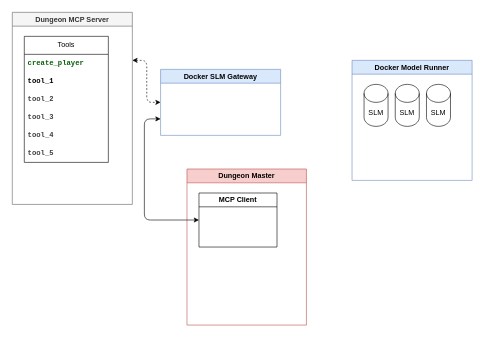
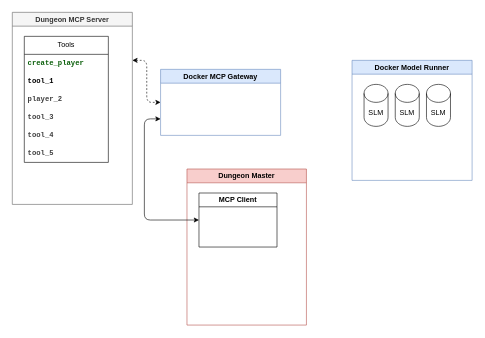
  <mxCell id="0" />
  <mxCell id="1" parent="0" />
  <mxCell id="2" value="Dungeon MCP Server" style="swimlane;whiteSpace=wrap;html=1;fillColor=#f5f5f5;fontColor=#333333;strokeColor=#666666;" vertex="1" parent="1"><mxGeometry x="20" y="20" width="200" height="320" as="geometry" /></mxCell>
  <mxCell id="3" value="Tools" style="swimlane;fontStyle=0;childLayout=stackLayout;horizontal=1;startSize=30;horizontalStack=0;resizeParent=1;resizeParentMax=0;resizeLast=0;collapsible=1;marginBottom=0;whiteSpace=wrap;html=1;" vertex="1" parent="2"><mxGeometry x="20" y="40" width="140" height="210" as="geometry" /></mxCell>
  <mxCell id="4" value="&lt;div style=&quot;color: rgb(0, 0, 0); background-color: rgb(255, 255, 255); font-family: Menlo, Monaco, &amp;quot;Courier New&amp;quot;, monospace; line-height: 21px; white-space: pre;&quot;&gt;&lt;span style=&quot;color: rgb(9, 94, 9); font-weight: bold;&quot;&gt;&lt;font&gt;create_player&lt;/font&gt;&lt;/span&gt;&lt;/div&gt;" style="text;strokeColor=none;fillColor=none;align=left;verticalAlign=middle;spacingLeft=4;spacingRight=4;overflow=hidden;points=[[0,0.5],[1,0.5]];portConstraint=eastwest;rotatable=0;whiteSpace=wrap;html=1;" vertex="1" parent="3"><mxGeometry y="30" width="140" height="30" as="geometry" /></mxCell>
  <mxCell id="5" value="&lt;div style=&quot;background-color: rgb(255, 255, 255); font-family: Menlo, Monaco, &amp;quot;Courier New&amp;quot;, monospace; line-height: 21px; white-space: pre; color: rgb(0, 0, 0);&quot;&gt;&lt;b&gt;tool_1&lt;/b&gt;&lt;/div&gt;" style="text;strokeColor=none;fillColor=none;align=left;verticalAlign=middle;spacingLeft=4;spacingRight=4;overflow=hidden;points=[[0,0.5],[1,0.5]];portConstraint=eastwest;rotatable=0;whiteSpace=wrap;html=1;" vertex="1" parent="3"><mxGeometry y="60" width="140" height="30" as="geometry" /></mxCell>
- <mxCell id="6" value="&lt;b style=&quot;color: rgb(63, 63, 63); scrollbar-color: rgb(226, 226, 226) rgb(251, 251, 251); font-family: Menlo, Monaco, &amp;quot;Courier New&amp;quot;, monospace; white-space: pre;&quot;&gt;tool_2&lt;/b&gt;" style="text;strokeColor=none;fillColor=none;align=left;verticalAlign=middle;spacingLeft=4;spacingRight=4;overflow=hidden;points=[[0,0.5],[1,0.5]];portConstraint=eastwest;rotatable=0;whiteSpace=wrap;html=1;" vertex="1" parent="3"><mxGeometry y="90" width="140" height="30" as="geometry" /></mxCell>
+ <mxCell id="6" value="&lt;b style=&quot;color: rgb(63, 63, 63); scrollbar-color: rgb(226, 226, 226) rgb(251, 251, 251); font-family: Menlo, Monaco, &amp;quot;Courier New&amp;quot;, monospace; white-space: pre;&quot;&gt;player_2&lt;/b&gt;" style="text;strokeColor=none;fillColor=none;align=left;verticalAlign=middle;spacingLeft=4;spacingRight=4;overflow=hidden;points=[[0,0.5],[1,0.5]];portConstraint=eastwest;rotatable=0;whiteSpace=wrap;html=1;" vertex="1" parent="3"><mxGeometry y="90" width="140" height="30" as="geometry" /></mxCell>
  <mxCell id="7" value="&lt;b style=&quot;scrollbar-color: rgb(226, 226, 226) rgb(251, 251, 251); font-family: Menlo, Monaco, &amp;quot;Courier New&amp;quot;, monospace; white-space: pre; color: rgb(63, 63, 63);&quot;&gt;tool_3&lt;/b&gt;" style="text;strokeColor=none;fillColor=none;align=left;verticalAlign=middle;spacingLeft=4;spacingRight=4;overflow=hidden;points=[[0,0.5],[1,0.5]];portConstraint=eastwest;rotatable=0;whiteSpace=wrap;html=1;" vertex="1" parent="3"><mxGeometry y="120" width="140" height="30" as="geometry" /></mxCell>
  <mxCell id="8" value="&lt;b style=&quot;scrollbar-color: rgb(226, 226, 226) rgb(251, 251, 251); font-family: Menlo, Monaco, &amp;quot;Courier New&amp;quot;, monospace; white-space: pre; color: rgb(63, 63, 63);&quot;&gt;tool_4&lt;/b&gt;" style="text;strokeColor=none;fillColor=none;align=left;verticalAlign=middle;spacingLeft=4;spacingRight=4;overflow=hidden;points=[[0,0.5],[1,0.5]];portConstraint=eastwest;rotatable=0;whiteSpace=wrap;html=1;" vertex="1" parent="3"><mxGeometry y="150" width="140" height="30" as="geometry" /></mxCell>
  <mxCell id="9" value="&lt;b style=&quot;scrollbar-color: rgb(226, 226, 226) rgb(251, 251, 251); font-family: Menlo, Monaco, &amp;quot;Courier New&amp;quot;, monospace; white-space: pre; color: rgb(63, 63, 63);&quot;&gt;tool_5&lt;/b&gt;" style="text;strokeColor=none;fillColor=none;align=left;verticalAlign=middle;spacingLeft=4;spacingRight=4;overflow=hidden;points=[[0,0.5],[1,0.5]];portConstraint=eastwest;rotatable=0;whiteSpace=wrap;html=1;" vertex="1" parent="3"><mxGeometry y="180" width="140" height="30" as="geometry" /></mxCell>
- <mxCell id="10" value="Docker SLM Gateway" style="swimlane;whiteSpace=wrap;html=1;fillColor=#dae8fc;strokeColor=#6c8ebf;" vertex="1" parent="1"><mxGeometry x="267" y="115" width="200" height="110" as="geometry" /></mxCell>
+ <mxCell id="10" value="Docker MCP Gateway" style="swimlane;whiteSpace=wrap;html=1;fillColor=#dae8fc;strokeColor=#6c8ebf;" vertex="1" parent="1"><mxGeometry x="267" y="115" width="200" height="110" as="geometry" /></mxCell>
  <mxCell id="11" value="" style="endArrow=classic;startArrow=classic;html=1;exitX=1;exitY=0.25;exitDx=0;exitDy=0;entryX=0;entryY=0.5;entryDx=0;entryDy=0;rounded=1;edgeStyle=elbowEdgeStyle;dashed=1;" edge="1" parent="1" source="2" target="10"><mxGeometry width="50" height="50" relative="1" as="geometry"><mxPoint x="420" y="330" as="sourcePoint" /><mxPoint x="470" y="280" as="targetPoint" /></mxGeometry></mxCell>
  <mxCell id="12" value="Dungeon Master" style="swimlane;whiteSpace=wrap;html=1;fillColor=#f8cecc;strokeColor=#b85450;" vertex="1" parent="1"><mxGeometry x="311" y="281" width="199" height="260" as="geometry" /></mxCell>
  <mxCell id="13" value="MCP Client" style="swimlane;whiteSpace=wrap;html=1;" vertex="1" parent="12"><mxGeometry x="20" y="40" width="130" height="90" as="geometry" /></mxCell>
  <mxCell id="14" style="edgeStyle=elbowEdgeStyle;html=1;exitX=0;exitY=0.5;exitDx=0;exitDy=0;startArrow=classic;startFill=1;entryX=0;entryY=0.75;entryDx=0;entryDy=0;" edge="1" parent="1" source="13" target="10"><mxGeometry relative="1" as="geometry"><mxPoint x="270" y="220" as="targetPoint" /><Array as="points"><mxPoint x="240" y="340" /></Array></mxGeometry></mxCell>
  <mxCell id="15" value="Docker Model Runner" style="swimlane;whiteSpace=wrap;html=1;fillColor=#dae8fc;strokeColor=#6c8ebf;" vertex="1" parent="1"><mxGeometry x="586" y="100" width="200" height="200" as="geometry" /></mxCell>
  <mxCell id="16" value="SLM" style="shape=cylinder3;whiteSpace=wrap;html=1;boundedLbl=1;backgroundOutline=1;size=15;" vertex="1" parent="15"><mxGeometry x="20" y="40" width="40" height="70" as="geometry" /></mxCell>
  <mxCell id="17" value="SLM" style="shape=cylinder3;whiteSpace=wrap;html=1;boundedLbl=1;backgroundOutline=1;size=15;" vertex="1" parent="15"><mxGeometry x="72" y="40" width="40" height="70" as="geometry" /></mxCell>
  <mxCell id="18" value="SLM" style="shape=cylinder3;whiteSpace=wrap;html=1;boundedLbl=1;backgroundOutline=1;size=15;" vertex="1" parent="15"><mxGeometry x="124" y="40" width="40" height="70" as="geometry" /></mxCell>
